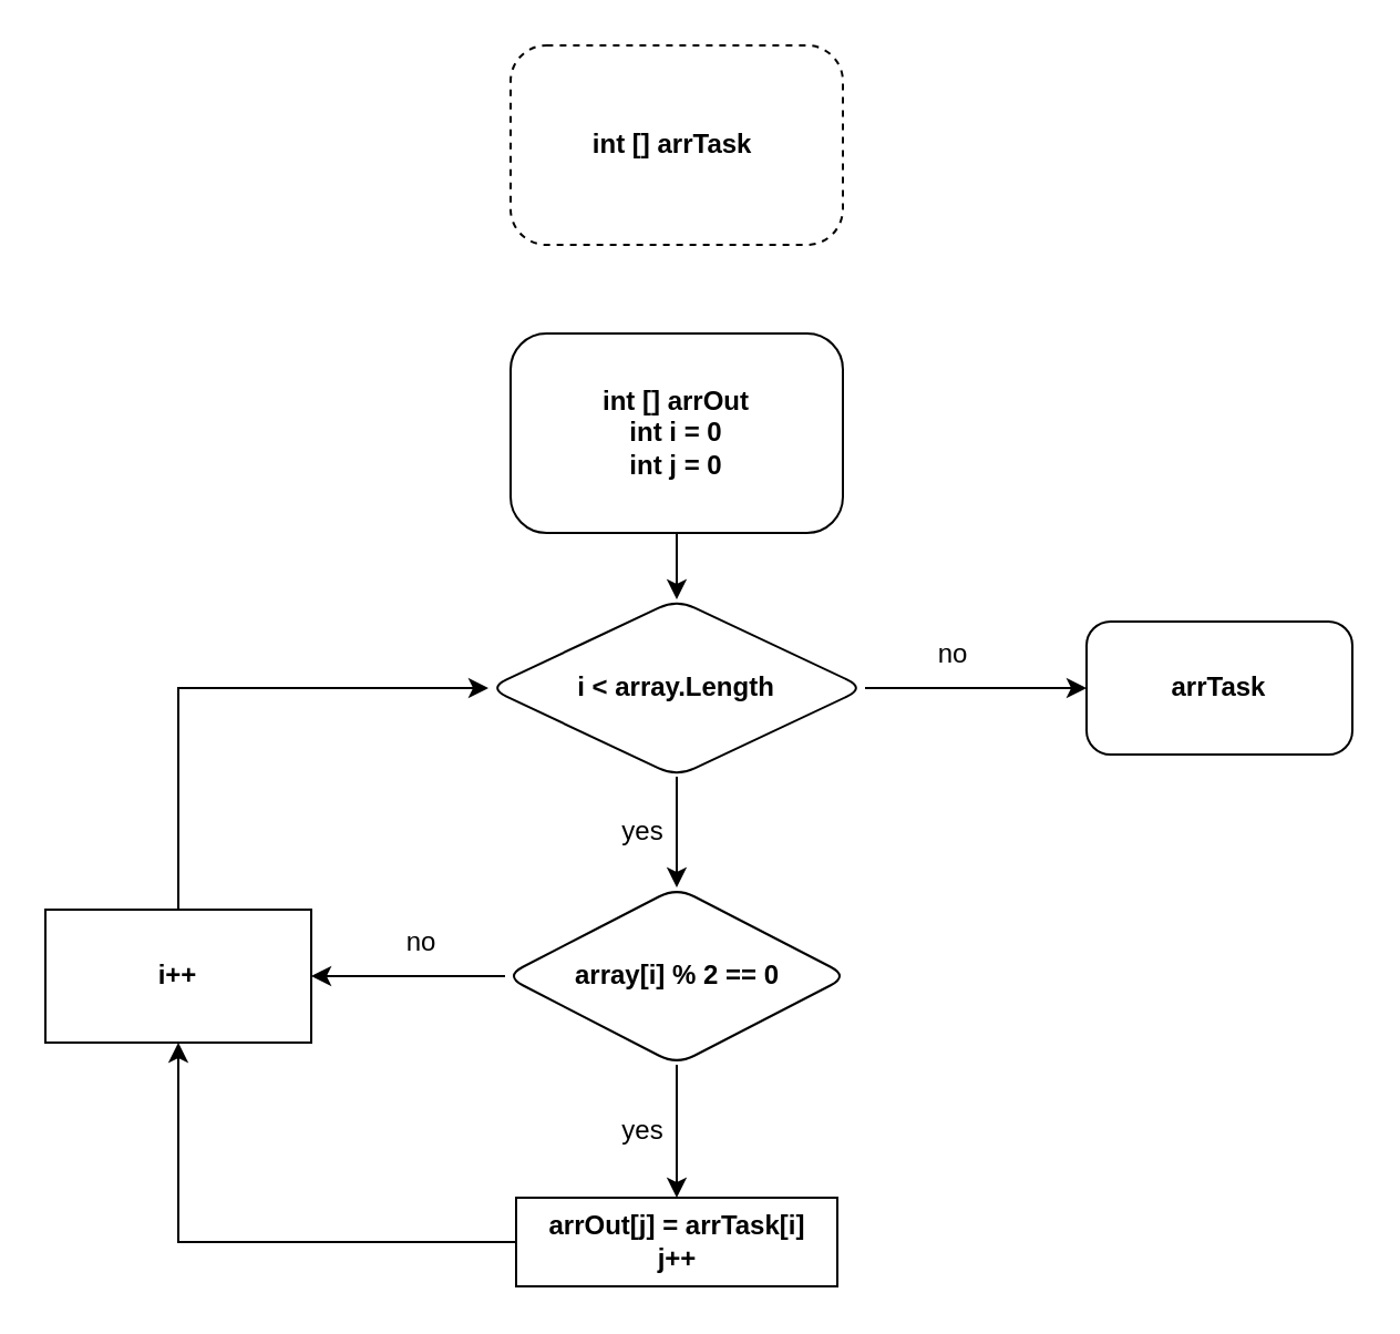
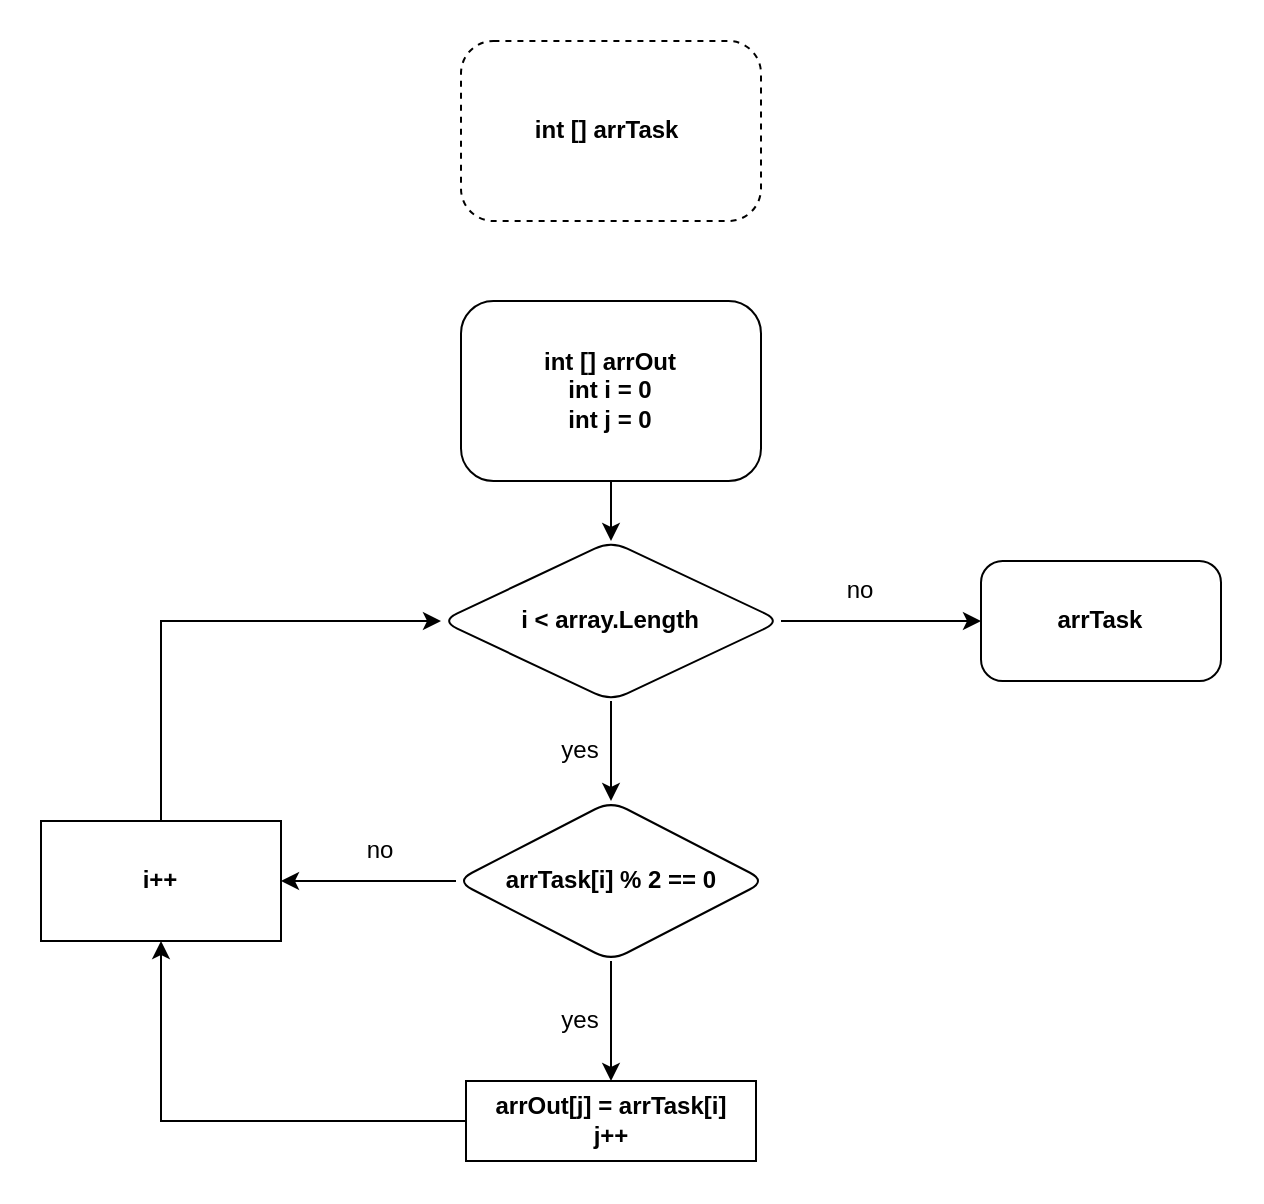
  <mxCell id="0" />
  <mxCell id="1" parent="0" />
  <mxCell id="2" value="int [] arrTask&amp;nbsp;" style="rounded=1;whiteSpace=wrap;html=1;fontStyle=1;arcSize=18;dashed=1;" vertex="1" parent="1"><mxGeometry x="230" y="20" width="150" height="90" as="geometry" /></mxCell>
  <mxCell id="3" value="" style="edgeStyle=orthogonalEdgeStyle;rounded=0;orthogonalLoop=1;jettySize=auto;html=1;" edge="1" parent="1" source="4" target="7"><mxGeometry relative="1" as="geometry" /></mxCell>
  <mxCell id="4" value="int [] arrOut&lt;br&gt;int i = 0&lt;br&gt;int j = 0" style="rounded=1;whiteSpace=wrap;html=1;fontStyle=1;arcSize=18;" vertex="1" parent="1"><mxGeometry x="230" y="150" width="150" height="90" as="geometry" /></mxCell>
  <mxCell id="5" value="" style="edgeStyle=orthogonalEdgeStyle;rounded=0;orthogonalLoop=1;jettySize=auto;html=1;" edge="1" parent="1" source="7" target="8"><mxGeometry relative="1" as="geometry" /></mxCell>
  <mxCell id="6" value="" style="edgeStyle=orthogonalEdgeStyle;rounded=0;orthogonalLoop=1;jettySize=auto;html=1;" edge="1" parent="1" source="7" target="10"><mxGeometry relative="1" as="geometry" /></mxCell>
  <mxCell id="7" value="i &amp;lt; array.Length" style="rhombus;whiteSpace=wrap;html=1;rounded=1;fontStyle=1;arcSize=18;" vertex="1" parent="1"><mxGeometry x="220" y="270" width="170" height="80" as="geometry" /></mxCell>
  <mxCell id="8" value="arrTask" style="whiteSpace=wrap;html=1;rounded=1;fontStyle=1;arcSize=18;" vertex="1" parent="1"><mxGeometry x="490" y="280" width="120" height="60" as="geometry" /></mxCell>
  <mxCell id="9" value="" style="edgeStyle=orthogonalEdgeStyle;rounded=0;orthogonalLoop=1;jettySize=auto;html=1;" edge="1" parent="1" source="10" target="13"><mxGeometry relative="1" as="geometry" /></mxCell>
- <mxCell id="10" value="array[i] % 2 == 0" style="rhombus;whiteSpace=wrap;html=1;rounded=1;fontStyle=1;arcSize=18;" vertex="1" parent="1"><mxGeometry x="227.5" y="400" width="155" height="80" as="geometry" /></mxCell>
+ <mxCell id="10" value="arrTask[i] % 2 == 0" style="rhombus;whiteSpace=wrap;html=1;rounded=1;fontStyle=1;arcSize=18;" vertex="1" parent="1"><mxGeometry x="227.5" y="400" width="155" height="80" as="geometry" /></mxCell>
  <mxCell id="11" value="yes" style="text;html=1;strokeColor=none;fillColor=none;align=center;verticalAlign=middle;whiteSpace=wrap;rounded=0;" vertex="1" parent="1"><mxGeometry x="260" y="360" width="60" height="30" as="geometry" /></mxCell>
  <mxCell id="12" value="" style="edgeStyle=orthogonalEdgeStyle;rounded=0;orthogonalLoop=1;jettySize=auto;html=1;" edge="1" parent="1" source="13" target="15"><mxGeometry relative="1" as="geometry" /></mxCell>
  <mxCell id="13" value="arrOut[j] = arrTask[i]&lt;br&gt;j++" style="whiteSpace=wrap;html=1;rounded=1;fontStyle=1;arcSize=0;" vertex="1" parent="1"><mxGeometry x="232.5" y="540" width="145" height="40" as="geometry" /></mxCell>
  <mxCell id="14" value="yes" style="text;html=1;strokeColor=none;fillColor=none;align=center;verticalAlign=middle;whiteSpace=wrap;rounded=0;" vertex="1" parent="1"><mxGeometry x="260" y="494.5" width="60" height="30" as="geometry" /></mxCell>
  <mxCell id="15" value="i++" style="whiteSpace=wrap;html=1;rounded=1;fontStyle=1;arcSize=0;" vertex="1" parent="1"><mxGeometry x="20" y="410" width="120" height="60" as="geometry" /></mxCell>
  <mxCell id="16" value="" style="endArrow=classic;html=1;rounded=0;" edge="1" parent="1" source="10"><mxGeometry width="50" height="50" relative="1" as="geometry"><mxPoint x="310" y="340" as="sourcePoint" /><mxPoint x="140" y="440" as="targetPoint" /><Array as="points"><mxPoint x="140" y="440" /></Array></mxGeometry></mxCell>
  <mxCell id="17" value="no" style="text;html=1;strokeColor=none;fillColor=none;align=center;verticalAlign=middle;whiteSpace=wrap;rounded=0;" vertex="1" parent="1"><mxGeometry x="160" y="410" width="60" height="30" as="geometry" /></mxCell>
  <mxCell id="18" value="no" style="text;html=1;strokeColor=none;fillColor=none;align=center;verticalAlign=middle;whiteSpace=wrap;rounded=0;" vertex="1" parent="1"><mxGeometry x="400" y="280" width="60" height="30" as="geometry" /></mxCell>
  <mxCell id="19" value="" style="endArrow=classic;html=1;rounded=0;exitX=0.5;exitY=0;exitDx=0;exitDy=0;" edge="1" parent="1" source="15"><mxGeometry width="50" height="50" relative="1" as="geometry"><mxPoint x="310" y="340" as="sourcePoint" /><mxPoint x="220" y="310" as="targetPoint" /><Array as="points"><mxPoint x="80" y="310" /></Array></mxGeometry></mxCell>
